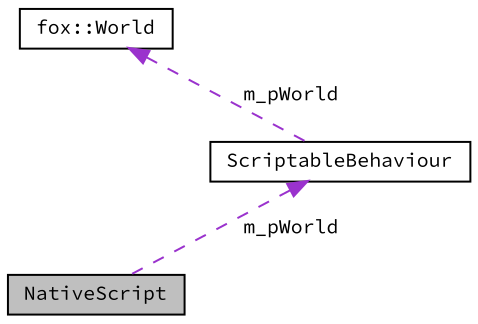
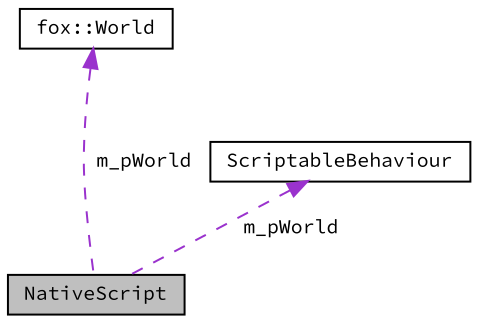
  digraph {
    fontname="Source Code Pro"
    node [color=black fillcolor=white fontname="Source Code Pro" fontsize=10 shape=record style=filled]
    edge [color=darkorchid3 dir=back fontname="Source Code Pro" fontsize=10 labelfontname=Helvetica labelfontsize=10 style=dashed]
    n1 [fillcolor=grey75 fontcolor=black height=0.2 label=NativeScript width=0.4]
    n2 [height=0.2 label="fox::World" width=0.4]
    n3 [height=0.2 label=ScriptableBehaviour width=0.4]
-   n2 -> n3 [label=" m_pWorld"]
+   n2 -> n1 [label=" m_pWorld"]
    n3 -> n1 [label=" m_pWorld"]
  }
